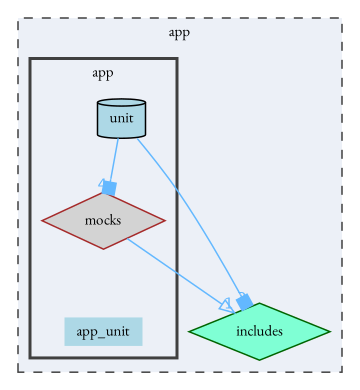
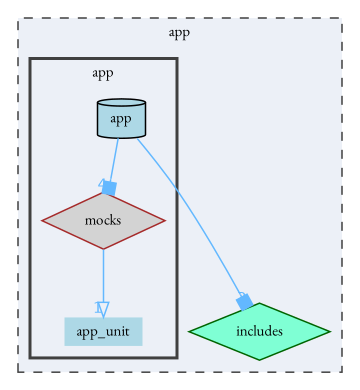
  digraph {
    compound=true
    fontname="EB Garamond"
    node [color=darkgreen fillcolor=lightblue fontname="EB Garamond" fontsize=10 shape=diamond style=filled]
    edge [arrowhead=box color=steelblue1 fontcolor=steelblue1 fontname="EB Garamond" fontsize=10 labeldistance=1.5 labelfontname=Helvetica labelfontsize=10]
    n1 [height=0.2 label=app_unit shape=plaintext width=0.4]
    n2 [color=brown fillcolor=lightgrey height=0.2 label=mocks width=0.4]
-   n3 [color=black height=0.2 label=unit shape=cylinder width=0.4]
+   n3 [color=black height=0.2 label=app shape=cylinder width=0.4]
    n4 [fillcolor=aquamarine height=0.2 label=includes width=0.4]
    subgraph cluster_1 {
      bgcolor="#ecf0f7"
      fontsize=10
      label=app
      pencolor=grey25
      style="filled,dashed"
      n4
      subgraph cluster_2 {
        bgcolor="#ecf0f7"
        fontsize=10
        label=app
        pencolor=grey25
        style="filled,bold"
        n1
        n2
        n3
      }
    }
-   n2 -> n4 [arrowhead=onormal headlabel=1]
+   n2 -> n1 [arrowhead=onormal headlabel=1]
    n3 -> n2 [headlabel=4]
    n3 -> n4 [headlabel=3]
  }
